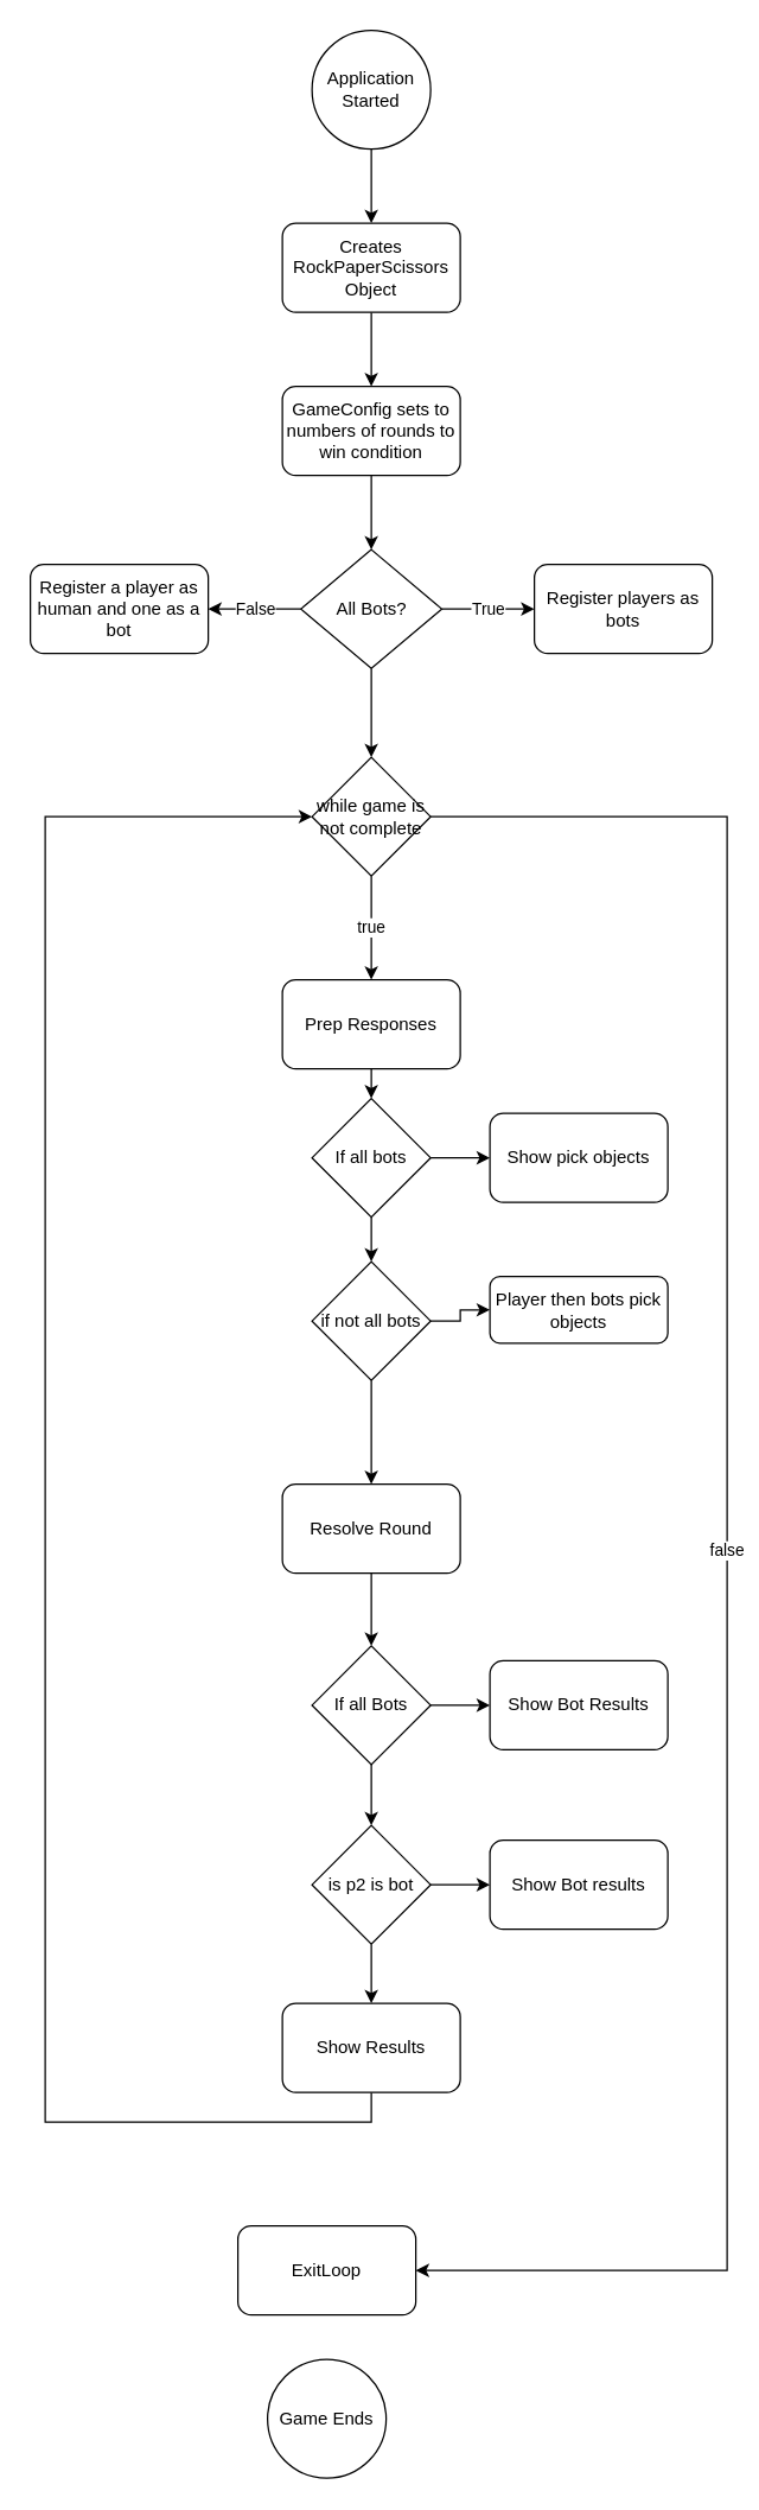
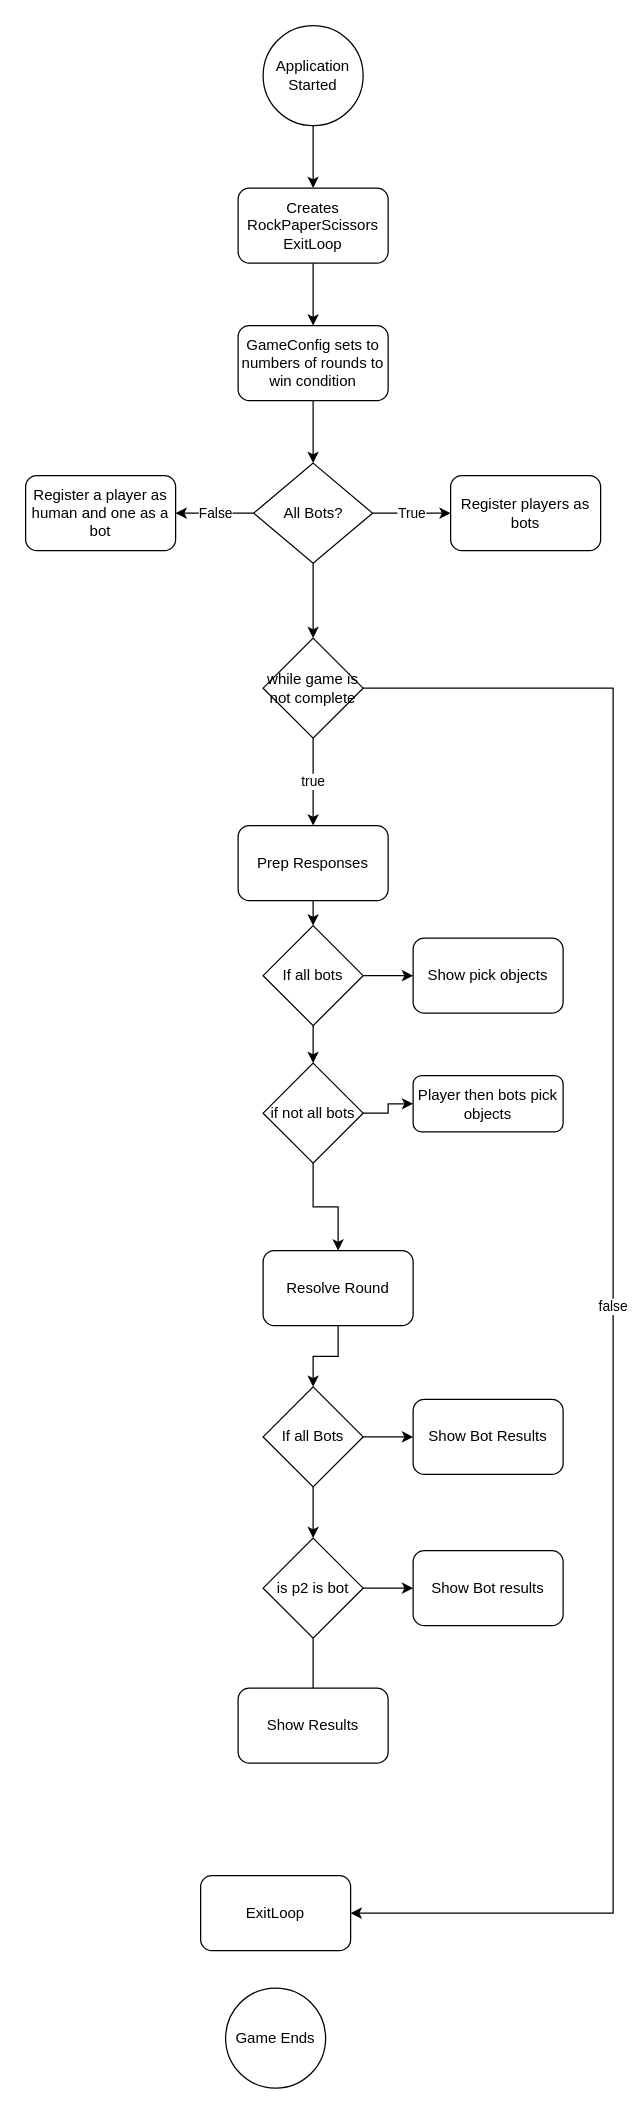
  <mxCell id="0" />
  <mxCell id="1" parent="0" />
  <mxCell id="2" style="edgeStyle=orthogonalEdgeStyle;rounded=0;orthogonalLoop=1;jettySize=auto;html=1;exitX=0.5;exitY=1;exitDx=0;exitDy=0;" edge="1" parent="1" source="3" target="5"><mxGeometry relative="1" as="geometry" /></mxCell>
  <mxCell id="3" value="Application Started" style="ellipse;whiteSpace=wrap;html=1;aspect=fixed;" vertex="1" parent="1"><mxGeometry x="210" width="80" height="80" as="geometry" y="20" /></mxCell>
  <mxCell id="4" style="edgeStyle=orthogonalEdgeStyle;rounded=0;orthogonalLoop=1;jettySize=auto;html=1;exitX=0.5;exitY=1;exitDx=0;exitDy=0;entryX=0.5;entryY=0;entryDx=0;entryDy=0;" edge="1" parent="1" source="5" target="7"><mxGeometry relative="1" as="geometry" /></mxCell>
- <mxCell id="5" value="Creates RockPaperScissors Object" style="rounded=1;whiteSpace=wrap;html=1;" vertex="1" parent="1"><mxGeometry x="190" y="150" width="120" height="60" as="geometry" /></mxCell>
+ <mxCell id="5" value="Creates RockPaperScissors ExitLoop" style="rounded=1;whiteSpace=wrap;html=1;" vertex="1" parent="1"><mxGeometry x="190" y="150" width="120" height="60" as="geometry" /></mxCell>
  <mxCell id="6" style="edgeStyle=orthogonalEdgeStyle;rounded=0;orthogonalLoop=1;jettySize=auto;html=1;exitX=0.5;exitY=1;exitDx=0;exitDy=0;entryX=0.5;entryY=0;entryDx=0;entryDy=0;" edge="1" parent="1" source="7" target="11"><mxGeometry relative="1" as="geometry" /></mxCell>
  <mxCell id="7" value="GameConfig sets to numbers of rounds to win condition" style="rounded=1;whiteSpace=wrap;html=1;" vertex="1" parent="1"><mxGeometry x="190" y="260" width="120" height="60" as="geometry" /></mxCell>
  <mxCell id="8" value="True" style="edgeStyle=orthogonalEdgeStyle;rounded=0;orthogonalLoop=1;jettySize=auto;html=1;exitX=1;exitY=0.5;exitDx=0;exitDy=0;entryX=0;entryY=0.5;entryDx=0;entryDy=0;" edge="1" parent="1" source="11" target="12"><mxGeometry relative="1" as="geometry" /></mxCell>
  <mxCell id="9" value="False" style="edgeStyle=orthogonalEdgeStyle;rounded=0;orthogonalLoop=1;jettySize=auto;html=1;exitX=0;exitY=0.5;exitDx=0;exitDy=0;" edge="1" parent="1" source="11" target="13"><mxGeometry relative="1" as="geometry" /></mxCell>
  <mxCell id="10" style="edgeStyle=orthogonalEdgeStyle;rounded=0;orthogonalLoop=1;jettySize=auto;html=1;exitX=0.5;exitY=1;exitDx=0;exitDy=0;entryX=0.5;entryY=0;entryDx=0;entryDy=0;" edge="1" parent="1" source="11" target="16"><mxGeometry relative="1" as="geometry" /></mxCell>
  <mxCell id="11" value="All Bots?" style="rhombus;whiteSpace=wrap;html=1;" vertex="1" parent="1"><mxGeometry x="202.5" y="370" width="95" height="80" as="geometry" /></mxCell>
  <mxCell id="12" value="Register players as bots" style="rounded=1;whiteSpace=wrap;html=1;" vertex="1" parent="1"><mxGeometry x="360" y="380" width="120" height="60" as="geometry" /></mxCell>
  <mxCell id="13" value="Register a player as human and one as a bot" style="rounded=1;whiteSpace=wrap;html=1;" vertex="1" parent="1"><mxGeometry x="20" y="380" width="120" height="60" as="geometry" /></mxCell>
  <mxCell id="14" value="true" style="edgeStyle=orthogonalEdgeStyle;rounded=0;orthogonalLoop=1;jettySize=auto;html=1;exitX=0.5;exitY=1;exitDx=0;exitDy=0;entryX=0.5;entryY=0;entryDx=0;entryDy=0;" edge="1" parent="1" source="16" target="18"><mxGeometry relative="1" as="geometry" /></mxCell>
  <mxCell id="15" value="false" style="edgeStyle=orthogonalEdgeStyle;rounded=0;orthogonalLoop=1;jettySize=auto;html=1;exitX=1;exitY=0.5;exitDx=0;exitDy=0;entryX=1;entryY=0.5;entryDx=0;entryDy=0;" edge="1" parent="1" source="16" target="19"><mxGeometry relative="1" as="geometry"><mxPoint x="370" y="940" as="targetPoint" /><Array as="points"><mxPoint x="490" y="550" /><mxPoint x="490" y="1530" /></Array></mxGeometry></mxCell>
  <mxCell id="16" value="while game is not complete" style="rhombus;whiteSpace=wrap;html=1;" vertex="1" parent="1"><mxGeometry x="210" y="510" width="80" height="80" as="geometry" /></mxCell>
  <mxCell id="17" style="edgeStyle=orthogonalEdgeStyle;rounded=0;orthogonalLoop=1;jettySize=auto;html=1;exitX=0.5;exitY=1;exitDx=0;exitDy=0;entryX=0.5;entryY=0;entryDx=0;entryDy=0;" edge="1" parent="1" source="18" target="23"><mxGeometry relative="1" as="geometry" /></mxCell>
  <mxCell id="18" value="Prep Responses" style="rounded=1;whiteSpace=wrap;html=1;" vertex="1" parent="1"><mxGeometry x="190" y="660" width="120" height="60" as="geometry" /></mxCell>
  <mxCell id="19" value="ExitLoop" style="rounded=1;whiteSpace=wrap;html=1;" vertex="1" parent="1"><mxGeometry x="160" y="1500" width="120" height="60" as="geometry" /></mxCell>
  <mxCell id="20" value="Game Ends" style="ellipse;whiteSpace=wrap;html=1;aspect=fixed;" vertex="1" parent="1"><mxGeometry x="180" y="1590" width="80" height="80" as="geometry" /></mxCell>
  <mxCell id="21" style="edgeStyle=orthogonalEdgeStyle;rounded=0;orthogonalLoop=1;jettySize=auto;html=1;exitX=1;exitY=0.5;exitDx=0;exitDy=0;" edge="1" parent="1" source="23" target="24"><mxGeometry relative="1" as="geometry" /></mxCell>
  <mxCell id="22" style="edgeStyle=orthogonalEdgeStyle;rounded=0;orthogonalLoop=1;jettySize=auto;html=1;exitX=0.5;exitY=1;exitDx=0;exitDy=0;entryX=0.5;entryY=0;entryDx=0;entryDy=0;" edge="1" parent="1" source="23" target="27"><mxGeometry relative="1" as="geometry" /></mxCell>
  <mxCell id="23" value="If all bots" style="rhombus;whiteSpace=wrap;html=1;" vertex="1" parent="1"><mxGeometry x="210" y="740" width="80" height="80" as="geometry" /></mxCell>
  <mxCell id="24" value="Show pick objects" style="rounded=1;whiteSpace=wrap;html=1;" vertex="1" parent="1"><mxGeometry x="330" y="750" width="120" height="60" as="geometry" /></mxCell>
  <mxCell id="25" style="edgeStyle=orthogonalEdgeStyle;rounded=0;orthogonalLoop=1;jettySize=auto;html=1;exitX=1;exitY=0.5;exitDx=0;exitDy=0;" edge="1" parent="1" source="27" target="28"><mxGeometry relative="1" as="geometry" /></mxCell>
  <mxCell id="26" style="edgeStyle=orthogonalEdgeStyle;rounded=0;orthogonalLoop=1;jettySize=auto;html=1;exitX=0.5;exitY=1;exitDx=0;exitDy=0;entryX=0.5;entryY=0;entryDx=0;entryDy=0;" edge="1" parent="1" source="27" target="30"><mxGeometry relative="1" as="geometry" /></mxCell>
  <mxCell id="27" value="if not all bots" style="rhombus;whiteSpace=wrap;html=1;" vertex="1" parent="1"><mxGeometry x="210" y="850" width="80" height="80" as="geometry" /></mxCell>
  <mxCell id="28" value="Player then bots pick objects" style="rounded=1;whiteSpace=wrap;html=1;" vertex="1" parent="1"><mxGeometry x="330" y="860" width="120" height="45" as="geometry" /></mxCell>
  <mxCell id="29" style="edgeStyle=orthogonalEdgeStyle;rounded=0;orthogonalLoop=1;jettySize=auto;html=1;exitX=0.5;exitY=1;exitDx=0;exitDy=0;entryX=0.5;entryY=0;entryDx=0;entryDy=0;" edge="1" parent="1" source="30" target="33"><mxGeometry relative="1" as="geometry" /></mxCell>
- <mxCell id="30" value="Resolve Round" style="rounded=1;whiteSpace=wrap;html=1;" vertex="1" parent="1"><mxGeometry x="190" y="1000" width="120" height="60" as="geometry" /></mxCell>
+ <mxCell id="30" value="Resolve Round" style="rounded=1;whiteSpace=wrap;html=1;" vertex="1" parent="1"><mxGeometry x="210" y="1000" width="120" height="60" as="geometry" /></mxCell>
  <mxCell id="31" style="edgeStyle=orthogonalEdgeStyle;rounded=0;orthogonalLoop=1;jettySize=auto;html=1;exitX=1;exitY=0.5;exitDx=0;exitDy=0;entryX=0;entryY=0.5;entryDx=0;entryDy=0;" edge="1" parent="1" source="33" target="34"><mxGeometry relative="1" as="geometry" /></mxCell>
  <mxCell id="32" style="edgeStyle=orthogonalEdgeStyle;rounded=0;orthogonalLoop=1;jettySize=auto;html=1;exitX=0.5;exitY=1;exitDx=0;exitDy=0;" edge="1" parent="1" source="33" target="37"><mxGeometry relative="1" as="geometry" /></mxCell>
  <mxCell id="33" value="If all Bots" style="rhombus;whiteSpace=wrap;html=1;" vertex="1" parent="1"><mxGeometry x="210" y="1109" width="80" height="80" as="geometry" /></mxCell>
  <mxCell id="34" value="Show Bot Results" style="rounded=1;whiteSpace=wrap;html=1;" vertex="1" parent="1"><mxGeometry x="330" y="1119" width="120" height="60" as="geometry" /></mxCell>
  <mxCell id="35" style="edgeStyle=orthogonalEdgeStyle;rounded=0;orthogonalLoop=1;jettySize=auto;html=1;exitX=1;exitY=0.5;exitDx=0;exitDy=0;entryX=0;entryY=0.5;entryDx=0;entryDy=0;" edge="1" parent="1" source="37" target="38"><mxGeometry relative="1" as="geometry" /></mxCell>
- <mxCell id="36" style="edgeStyle=orthogonalEdgeStyle;rounded=0;orthogonalLoop=1;jettySize=auto;html=1;exitX=0.5;exitY=1;exitDx=0;exitDy=0;entryX=0.5;entryY=0;entryDx=0;entryDy=0;" edge="1" parent="1" source="37" target="40"><mxGeometry relative="1" as="geometry" /></mxCell>
+ <mxCell id="36" style="edgeStyle=orthogonalEdgeStyle;rounded=0;orthogonalLoop=1;jettySize=auto;html=1;exitX=0.5;exitY=1;exitDx=0;exitDy=0;entryX=0.5;entryY=0;entryDx=0;entryDy=0;endArrow=none;" edge="1" parent="1" source="37" target="40"><mxGeometry relative="1" as="geometry" /></mxCell>
  <mxCell id="37" value="is p2 is bot" style="rhombus;whiteSpace=wrap;html=1;" vertex="1" parent="1"><mxGeometry x="210" y="1230" width="80" height="80" as="geometry" /></mxCell>
  <mxCell id="38" value="Show Bot results" style="rounded=1;whiteSpace=wrap;html=1;" vertex="1" parent="1"><mxGeometry x="330" y="1240" width="120" height="60" as="geometry" /></mxCell>
- <mxCell id="39" style="edgeStyle=orthogonalEdgeStyle;rounded=0;orthogonalLoop=1;jettySize=auto;html=1;exitX=0.5;exitY=1;exitDx=0;exitDy=0;entryX=0;entryY=0.5;entryDx=0;entryDy=0;" edge="1" parent="1" source="40" target="16"><mxGeometry relative="1" as="geometry"><Array as="points"><mxPoint x="250" y="1430" /><mxPoint x="30" y="1430" /><mxPoint x="30" y="550" /></Array></mxGeometry></mxCell>
  <mxCell id="40" value="Show Results" style="rounded=1;whiteSpace=wrap;html=1;" vertex="1" parent="1"><mxGeometry x="190" y="1350" width="120" height="60" as="geometry" /></mxCell>
